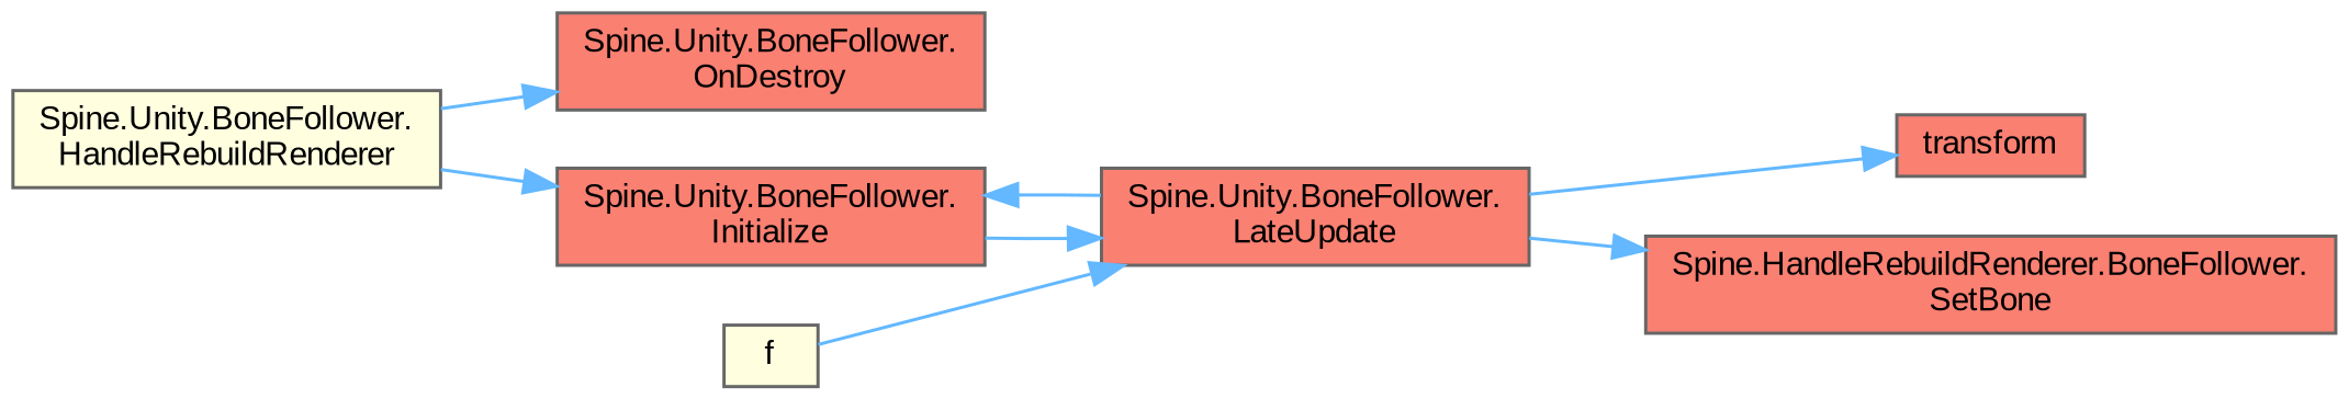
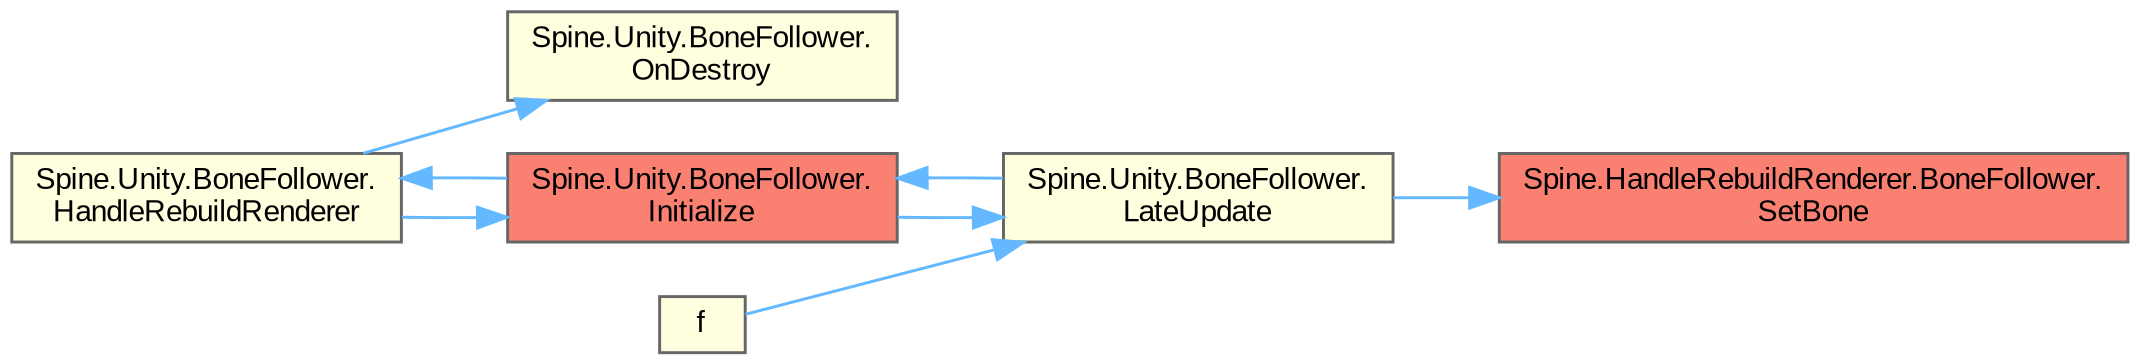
  digraph {
    fontname="Liberation Sans"
    rankdir=LR
    node [color=grey40 fillcolor=salmon fontname="Liberation Sans" fontsize=10 shape=box style=filled]
    edge [color=steelblue1 fontname="Liberation Sans" fontsize=10 labelfontname=Helvetica labelfontsize=10 style=solid]
-   n1 [color=gray40 fontcolor=black height=0.2 label="Spine.Unity.BoneFollower.\lOnDestroy" width=0.4]
+   n1 [color=gray40 fillcolor=lightyellow fontcolor=black height=0.2 label="Spine.Unity.BoneFollower.\lOnDestroy" width=0.4]
    n2 [fillcolor=lightyellow height=0.2 label="Spine.Unity.BoneFollower.\lHandleRebuildRenderer" width=0.4]
    n3 [height=0.2 label="Spine.Unity.BoneFollower.\lInitialize" width=0.4]
-   n4 [height=0.2 label="Spine.Unity.BoneFollower.\lLateUpdate" width=0.4]
-   n5 [height=0.2 label=transform width=0.4]
+   n4 [fillcolor=lightyellow height=0.2 label="Spine.Unity.BoneFollower.\lLateUpdate" width=0.4]
    n6 [height=0.2 label="Spine.HandleRebuildRenderer.BoneFollower.\lSetBone" width=0.4]
    n7 [fillcolor=lightyellow height=0.2 label=f width=0.4]
    n2 -> n1
    n2 -> n3
+   n3 -> n2
    n3 -> n4
    n4 -> n3
-   n4 -> n5
    n4 -> n6
    n7 -> n4
  }
